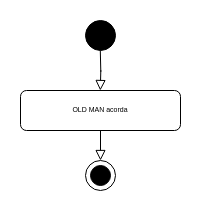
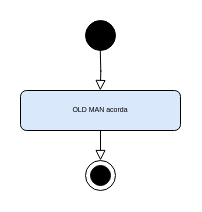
  <mxCell id="0" />
  <mxCell id="1" parent="0" />
  <mxCell id="2" value="" style="ellipse;whiteSpace=wrap;html=1;aspect=fixed;fontSize=7;fillColor=#000000;" vertex="1" parent="1"><mxGeometry x="85" y="20" width="30" height="30" as="geometry" /></mxCell>
  <mxCell id="3" value="" style="rounded=0;html=1;jettySize=auto;orthogonalLoop=1;fontSize=7;endArrow=block;endFill=0;endSize=8;strokeWidth=1;shadow=0;labelBackgroundColor=none;edgeStyle=orthogonalEdgeStyle;" edge="1" parent="1"><mxGeometry y="20" relative="1" as="geometry"><mxPoint as="offset" /><mxPoint x="99.8" y="50" as="sourcePoint" /><mxPoint x="99.8" y="90" as="targetPoint" /></mxGeometry></mxCell>
- <mxCell id="4" value="OLD MAN acorda" style="rounded=1;whiteSpace=wrap;html=1;fontSize=7;glass=0;strokeWidth=1;shadow=0;" vertex="1" parent="1"><mxGeometry x="20" y="90" width="160" height="40" as="geometry" /></mxCell>
+ <mxCell id="4" value="OLD MAN acorda" style="rounded=1;whiteSpace=wrap;html=1;fontSize=7;glass=0;strokeWidth=1;shadow=0;fillColor=#dae8fc;" vertex="1" parent="1"><mxGeometry x="20" y="90" width="160" height="40" as="geometry" /></mxCell>
  <mxCell id="5" value="" style="ellipse;whiteSpace=wrap;html=1;aspect=fixed;fontSize=7;" vertex="1" parent="1"><mxGeometry x="85" y="160" width="30" height="30" as="geometry" /></mxCell>
  <mxCell id="6" value="" style="ellipse;whiteSpace=wrap;html=1;aspect=fixed;fontSize=7;fillColor=#000000;" vertex="1" parent="1"><mxGeometry x="90" y="165" width="20" height="20" as="geometry" /></mxCell>
  <mxCell id="7" value="" style="rounded=0;html=1;jettySize=auto;orthogonalLoop=1;fontSize=7;endArrow=block;endFill=0;endSize=8;strokeWidth=1;shadow=0;labelBackgroundColor=none;edgeStyle=orthogonalEdgeStyle;exitX=0.5;exitY=1;exitDx=0;exitDy=0;" edge="1" parent="1"><mxGeometry y="20" relative="1" as="geometry"><mxPoint as="offset" /><mxPoint x="100" y="130" as="sourcePoint" /><mxPoint x="100" y="160" as="targetPoint" /></mxGeometry></mxCell>
